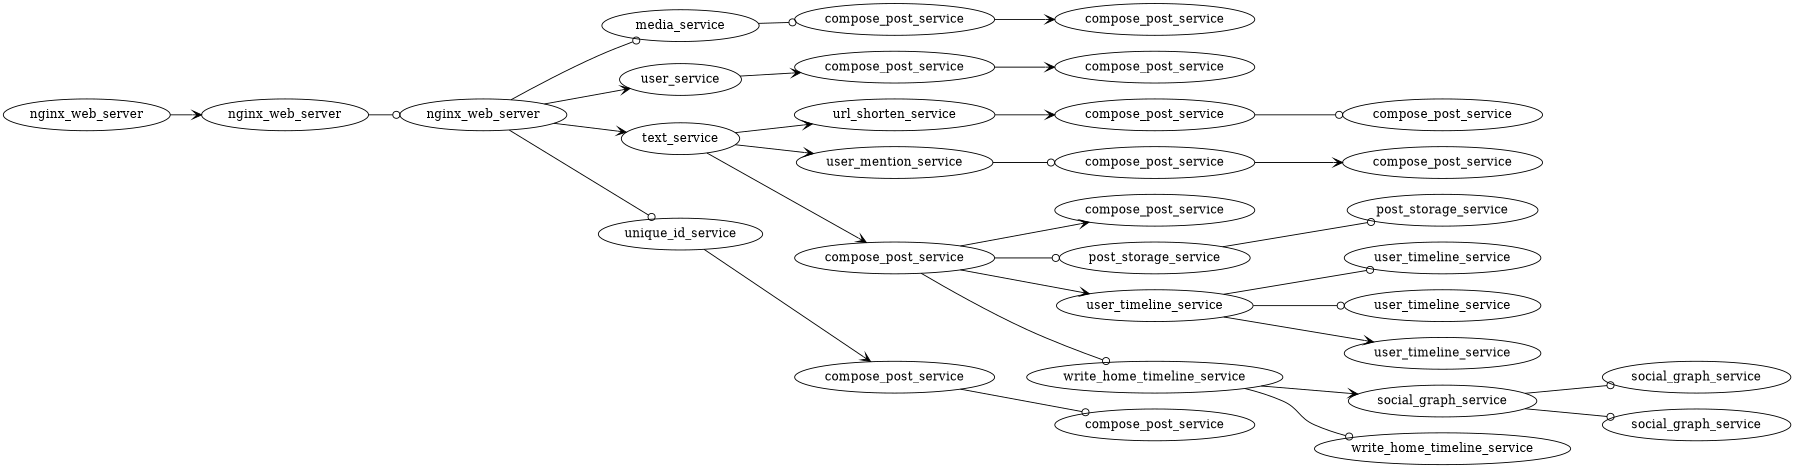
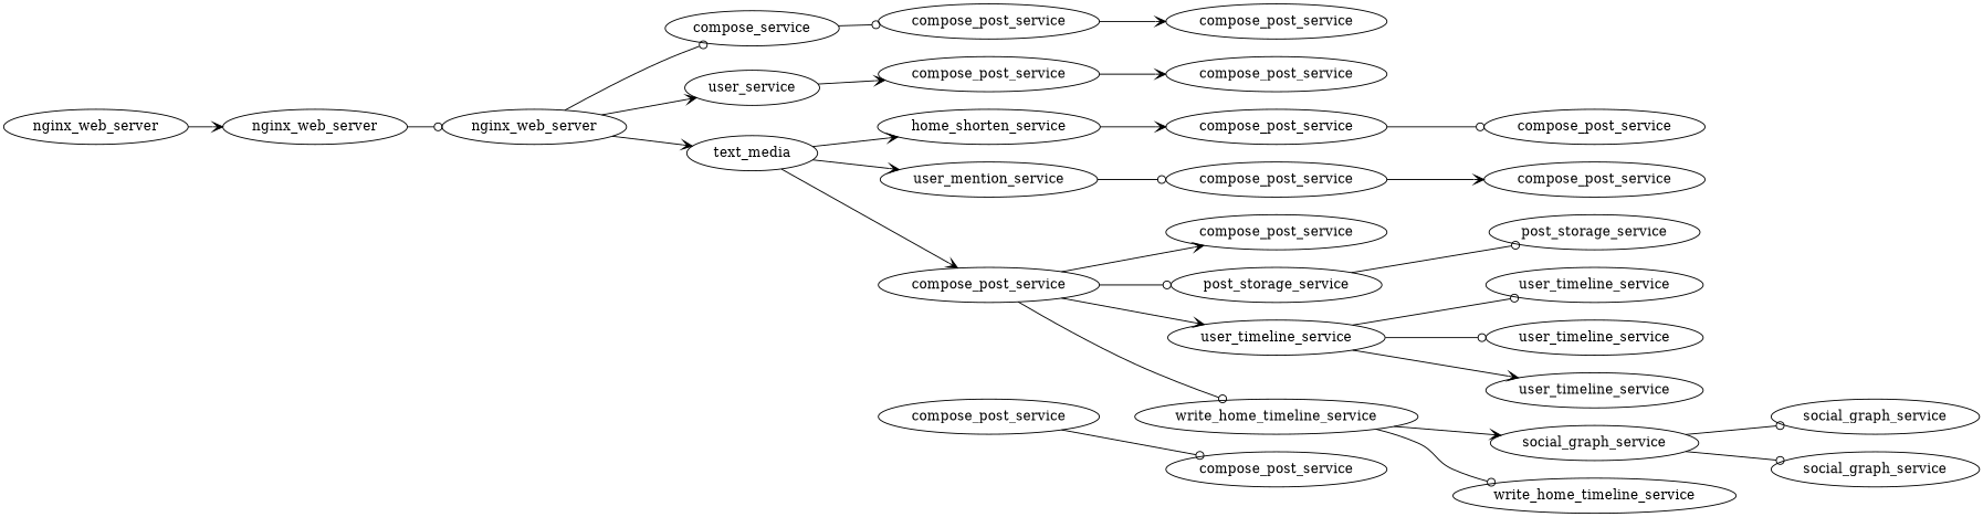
  digraph {
    rankdir=LR
    edge [arrowhead=vee]
    n1 [dur=1002 label=nginx_web_server]
    n2 [dur=378 label=nginx_web_server]
    n3 [dur=1546 label=nginx_web_server]
-   n4 [dur=429 label=media_service]
+   n4 [dur=429 label=compose_service]
    n5 [dur=423 label=user_service]
-   n6 [dur=2209 label=text_service]
-   n7 [dur=490 label=unique_id_service]
+   n6 [dur=2209 label=text_media]
    n8 [dur=77 label=compose_post_service]
    n9 [dur=50 label=compose_post_service]
-   n10 [dur=6666 label=url_shorten_service]
+   n10 [dur=6666 label=home_shorten_service]
    n11 [dur=2521 label=user_mention_service]
    n12 [dur=1585 label=compose_post_service]
    n13 [dur=63 label=compose_post_service]
    n14 [dur=873 label=compose_post_service]
    n15 [dur=601 label=compose_post_service]
    n16 [dur=55 label=compose_post_service]
    n17 [dur=49 label=compose_post_service]
    n18 [dur=768 label=compose_post_service]
    n19 [dur=98 label=post_storage_service]
    n20 [dur=43 label=user_timeline_service]
    n21 [dur=534 label=write_home_timeline_service]
    n22 [dur=855 label=compose_post_service]
    n23 [dur=861 label=compose_post_service]
    n24 [dur=971 label=post_storage_service]
    n25 [dur=2599 label=user_timeline_service]
    n26 [dur=744 label=user_timeline_service]
    n27 [dur=723 label=user_timeline_service]
    n28 [dur=115 label=social_graph_service]
    n29 [dur=48 label=write_home_timeline_service]
    n30 [dur=648 label=social_graph_service]
    n31 [dur=1017 label=social_graph_service]
    n32 [dur=769 label=compose_post_service]
    n1 -> n2
    n2 -> n3 [arrowhead=odot]
    n3 -> n4 [arrowhead=odot]
    n3 -> n5
    n3 -> n6
-   n3 -> n7 [arrowhead=odot]
    n4 -> n8 [arrowhead=odot]
    n5 -> n9
    n6 -> n10
    n6 -> n11
    n6 -> n12
-   n7 -> n13
    n8 -> n14
    n9 -> n15
    n10 -> n16
    n11 -> n17 [arrowhead=odot]
    n12 -> n18
    n12 -> n19 [arrowhead=odot]
    n12 -> n20
    n12 -> n21 [arrowhead=odot]
    n13 -> n32 [arrowhead=odot]
    n16 -> n22 [arrowhead=odot]
    n17 -> n23
    n19 -> n24 [arrowhead=odot]
    n20 -> n25 [arrowhead=odot]
    n20 -> n26 [arrowhead=odot]
    n20 -> n27
    n21 -> n28
    n21 -> n29 [arrowhead=odot]
    n28 -> n30 [arrowhead=odot]
    n28 -> n31 [arrowhead=odot]
  }
